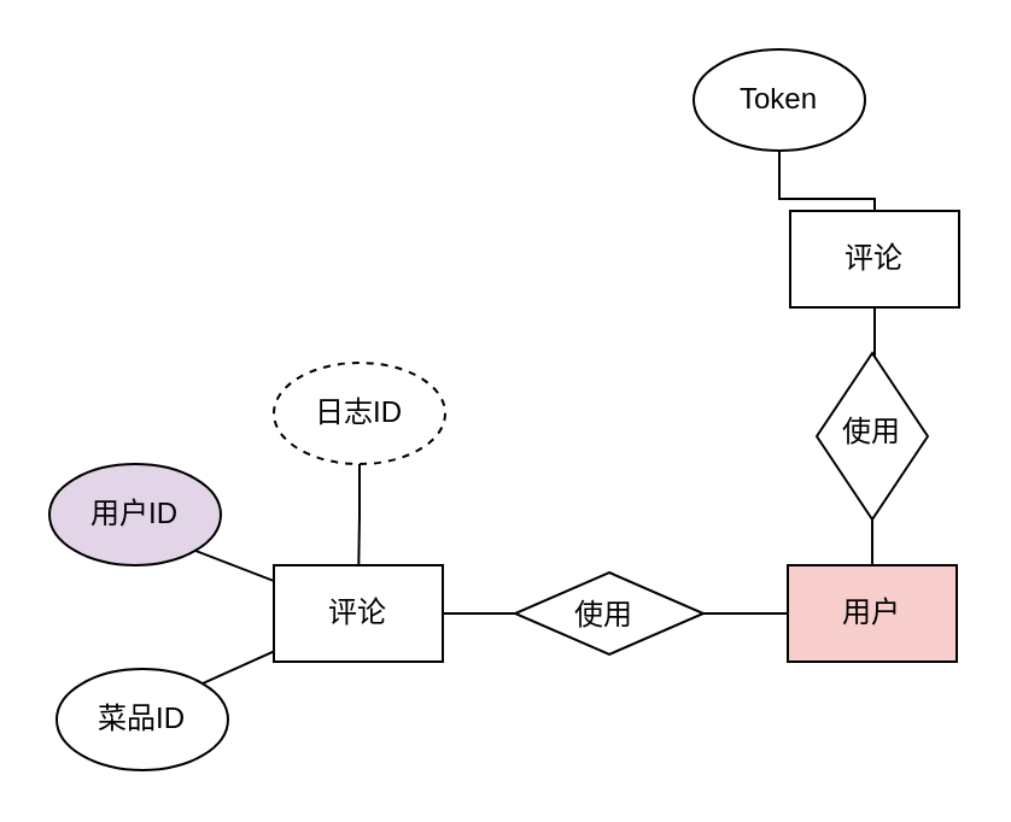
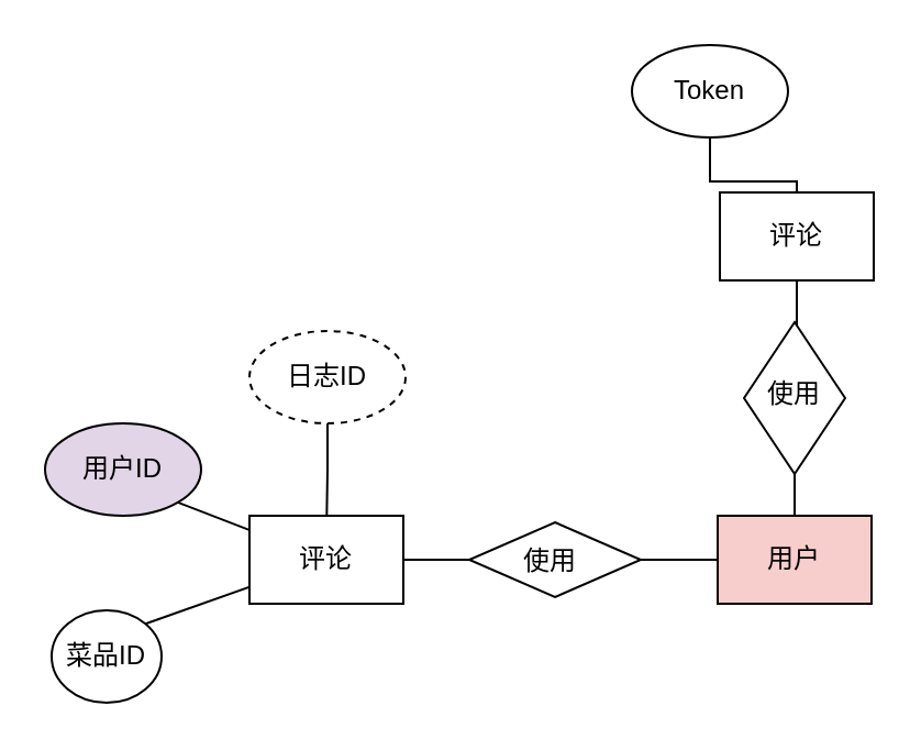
  <mxCell id="0" />
  <mxCell id="1" parent="0" />
  <mxCell id="2" style="rounded=0;orthogonalLoop=1;jettySize=auto;html=1;exitX=1;exitY=1;exitDx=0;exitDy=0;targetPerimeterSpacing=-10;" edge="1" parent="1" source="3" target="11"><mxGeometry relative="1" as="geometry" /></mxCell>
  <mxCell id="3" value="用户ID" style="ellipse;whiteSpace=wrap;html=1;align=center;fillColor=#e1d5e7;" vertex="1" parent="1"><mxGeometry x="20" y="192" width="71" height="42" as="geometry" /></mxCell>
  <mxCell id="4" style="rounded=0;orthogonalLoop=1;jettySize=auto;html=1;exitX=1;exitY=0;exitDx=0;exitDy=0;curved=0;strokeColor=default;shadow=0;jumpStyle=arc;targetPerimeterSpacing=-16;" edge="1" parent="1" source="5" target="11"><mxGeometry relative="1" as="geometry"><mxPoint x="112.226" y="267.118" as="targetPoint" /></mxGeometry></mxCell>
- <mxCell id="5" value="菜品ID" style="ellipse;whiteSpace=wrap;html=1;align=center;" vertex="1" parent="1"><mxGeometry x="23" y="277" width="71" height="42" as="geometry" /></mxCell>
+ <mxCell id="5" value="菜品ID" style="ellipse;whiteSpace=wrap;html=1;align=center;" vertex="1" parent="1"><mxGeometry x="23" y="277" width="50" height="42" as="geometry" /></mxCell>
  <mxCell id="6" style="edgeStyle=orthogonalEdgeStyle;rounded=0;orthogonalLoop=1;jettySize=auto;html=1;exitX=0;exitY=0.5;exitDx=0;exitDy=0;targetPerimeterSpacing=-10;" edge="1" parent="1" source="8" target="11"><mxGeometry relative="1" as="geometry" /></mxCell>
  <mxCell id="7" style="edgeStyle=orthogonalEdgeStyle;rounded=0;orthogonalLoop=1;jettySize=auto;html=1;exitX=1;exitY=0.5;exitDx=0;exitDy=0;targetPerimeterSpacing=-10;" edge="1" parent="1" source="8" target="17"><mxGeometry relative="1" as="geometry" /></mxCell>
  <mxCell id="8" value="" style="rhombus;whiteSpace=wrap;html=1;" vertex="1" parent="1"><mxGeometry x="213" y="237" width="78" height="34" as="geometry" /></mxCell>
  <mxCell id="9" style="edgeStyle=orthogonalEdgeStyle;rounded=0;orthogonalLoop=1;jettySize=auto;html=1;exitX=0.5;exitY=1;exitDx=0;exitDy=0;targetPerimeterSpacing=-10;" edge="1" parent="1" source="10" target="11"><mxGeometry relative="1" as="geometry" /></mxCell>
  <mxCell id="10" value="日志ID" style="ellipse;whiteSpace=wrap;html=1;align=center;dashed=1;" vertex="1" parent="1"><mxGeometry x="113" y="150" width="71" height="42" as="geometry" /></mxCell>
  <mxCell id="11" value="评论" style="whiteSpace=wrap;html=1;align=center;" vertex="1" parent="1"><mxGeometry x="113" y="234" width="70" height="40" as="geometry" /></mxCell>
  <mxCell id="12" value="使用" style="text;strokeColor=none;fillColor=none;spacingLeft=4;spacingRight=4;overflow=hidden;rotatable=0;points=[[0,0.5],[1,0.5]];portConstraint=eastwest;fontSize=12;whiteSpace=wrap;html=1;" vertex="1" parent="1"><mxGeometry x="232" y="241" width="40" height="30" as="geometry" /></mxCell>
  <mxCell id="13" value="Token" style="ellipse;whiteSpace=wrap;html=1;align=center;" vertex="1" parent="1"><mxGeometry x="287" y="20" width="71" height="42" as="geometry" /></mxCell>
  <mxCell id="14" style="edgeStyle=orthogonalEdgeStyle;rounded=0;orthogonalLoop=1;jettySize=auto;html=1;exitX=0.5;exitY=1;exitDx=0;exitDy=0;targetPerimeterSpacing=-14;" edge="1" parent="1" source="19" target="17"><mxGeometry relative="1" as="geometry" /></mxCell>
  <mxCell id="15" value="" style="rhombus;whiteSpace=wrap;html=1;" vertex="1" parent="1"><mxGeometry x="338" y="146" width="46" height="69" as="geometry" /></mxCell>
  <mxCell id="16" value="使用" style="text;strokeColor=none;fillColor=none;spacingLeft=4;spacingRight=4;overflow=hidden;rotatable=0;points=[[0,0.5],[1,0.5]];portConstraint=eastwest;fontSize=12;whiteSpace=wrap;html=1;" vertex="1" parent="1"><mxGeometry x="343" y="165" width="40" height="38" as="geometry" /></mxCell>
  <mxCell id="17" value="用户" style="whiteSpace=wrap;html=1;align=center;fillColor=#f8cecc;" vertex="1" parent="1"><mxGeometry x="326" y="234" width="70" height="40" as="geometry" /></mxCell>
  <mxCell id="18" style="edgeStyle=orthogonalEdgeStyle;rounded=0;orthogonalLoop=1;jettySize=auto;html=1;exitX=0.5;exitY=1;exitDx=0;exitDy=0;targetPerimeterSpacing=-11;" edge="1" parent="1" source="13" target="19"><mxGeometry relative="1" as="geometry" /></mxCell>
  <mxCell id="19" value="评论" style="whiteSpace=wrap;html=1;align=center;" vertex="1" parent="1"><mxGeometry x="327" y="87" width="70" height="40" as="geometry" /></mxCell>
